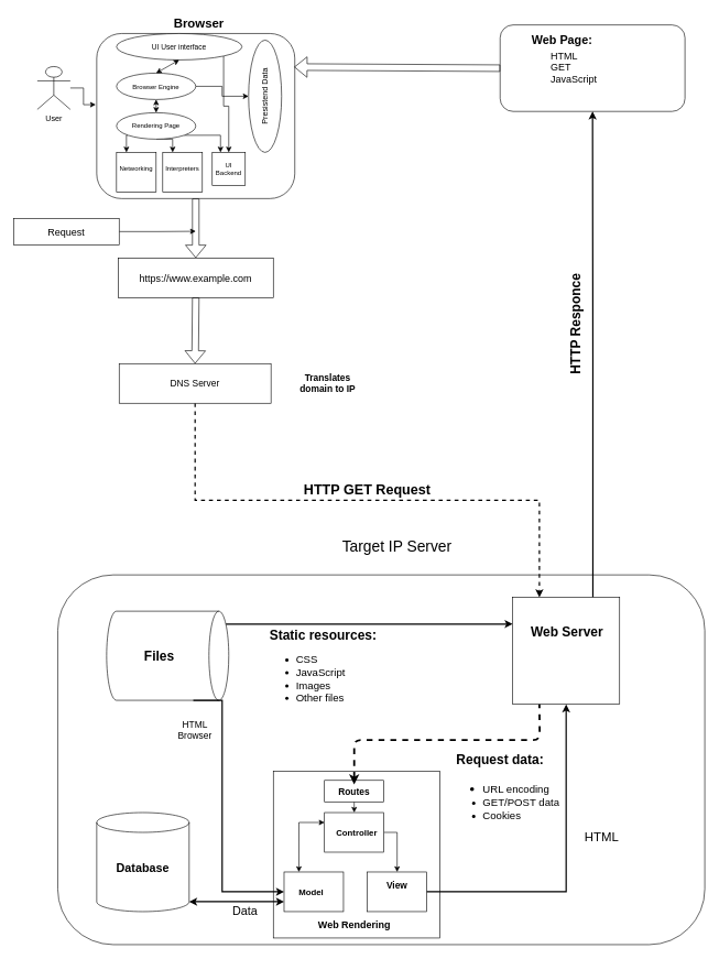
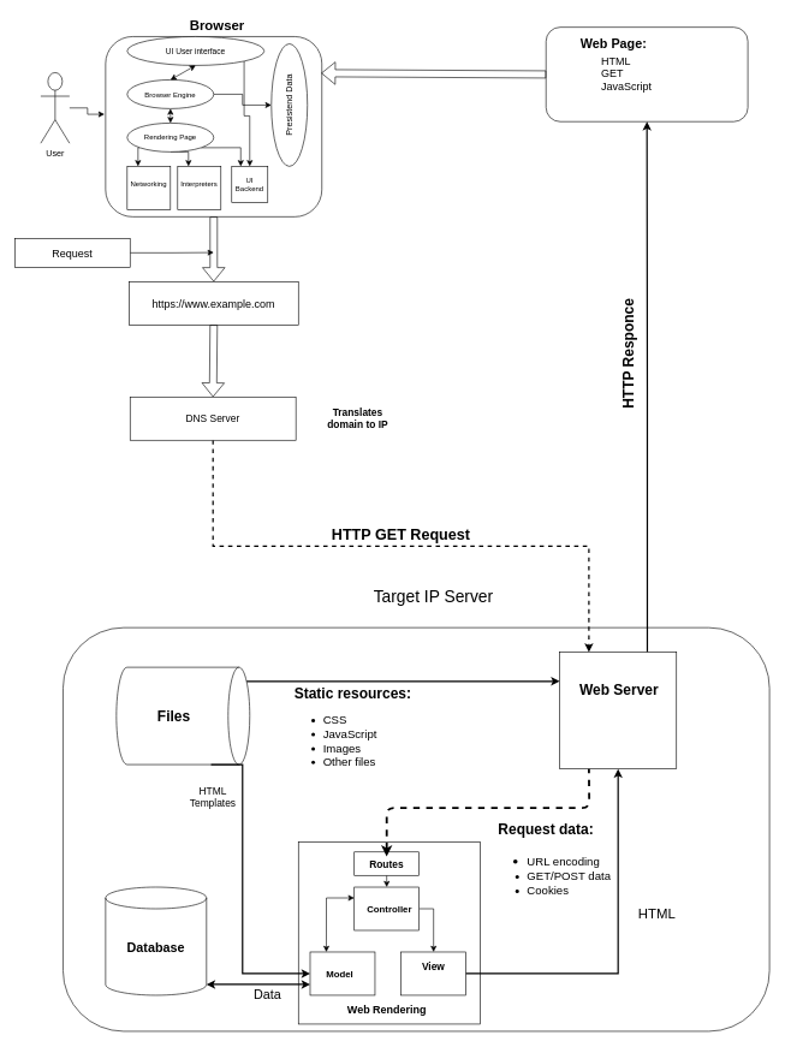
  <mxCell id="0" />
  <mxCell id="1" parent="0" />
  <mxCell id="2" value="" style="rounded=1;whiteSpace=wrap;html=1;" parent="1" vertex="1"><mxGeometry x="87" y="870" width="980" height="560" as="geometry" /></mxCell>
  <mxCell id="3" style="edgeStyle=orthogonalEdgeStyle;rounded=0;orthogonalLoop=1;jettySize=auto;html=1;entryX=-0.005;entryY=0.431;entryDx=0;entryDy=0;entryPerimeter=0;" parent="1" source="4" target="5" edge="1"><mxGeometry relative="1" as="geometry" /></mxCell>
- <mxCell id="4" value="User&lt;br&gt;" style="shape=umlActor;verticalLabelPosition=bottom;verticalAlign=top;html=1;outlineConnect=0;" parent="1" vertex="1"><mxGeometry x="56" y="100" width="50" height="65" as="geometry" /></mxCell>
+ <mxCell id="4" value="User&lt;br&gt;" style="shape=umlActor;verticalLabelPosition=bottom;verticalAlign=top;html=1;outlineConnect=0;" parent="1" vertex="1"><mxGeometry x="56" y="100" width="40" height="98" as="geometry" /></mxCell>
  <mxCell id="5" value="" style="rounded=1;whiteSpace=wrap;html=1;" parent="1" vertex="1"><mxGeometry x="146" y="50" width="300" height="250" as="geometry" /></mxCell>
  <mxCell id="6" value="" style="rounded=1;whiteSpace=wrap;html=1;" parent="1" vertex="1"><mxGeometry x="757" y="37" width="280" height="131" as="geometry" /></mxCell>
  <mxCell id="7" value="&lt;font size=&quot;1&quot;&gt;&lt;b style=&quot;font-size: 19px&quot;&gt;Browser&lt;/b&gt;&lt;/font&gt;" style="text;html=1;strokeColor=none;fillColor=none;align=center;verticalAlign=middle;whiteSpace=wrap;rounded=0;" parent="1" vertex="1"><mxGeometry x="281" y="20" width="40" height="30" as="geometry" /></mxCell>
  <mxCell id="8" style="edgeStyle=orthogonalEdgeStyle;rounded=0;orthogonalLoop=1;jettySize=auto;html=1;exitX=1;exitY=1;exitDx=0;exitDy=0;fontSize=7;" parent="1" source="9" target="18" edge="1"><mxGeometry relative="1" as="geometry" /></mxCell>
  <mxCell id="9" value="" style="ellipse;whiteSpace=wrap;html=1;" parent="1" vertex="1"><mxGeometry x="176" y="50" width="190" height="40" as="geometry" /></mxCell>
  <mxCell id="10" style="edgeStyle=orthogonalEdgeStyle;rounded=0;orthogonalLoop=1;jettySize=auto;html=1;exitX=1;exitY=0.5;exitDx=0;exitDy=0;fontSize=7;" parent="1" source="11" target="19" edge="1"><mxGeometry relative="1" as="geometry" /></mxCell>
  <mxCell id="11" value="" style="ellipse;whiteSpace=wrap;html=1;" parent="1" vertex="1"><mxGeometry x="176" y="110" width="120" height="40" as="geometry" /></mxCell>
  <mxCell id="12" style="edgeStyle=orthogonalEdgeStyle;rounded=0;orthogonalLoop=1;jettySize=auto;html=1;exitX=0;exitY=1;exitDx=0;exitDy=0;entryX=0.25;entryY=0;entryDx=0;entryDy=0;fontSize=7;" parent="1" source="15" target="16" edge="1"><mxGeometry relative="1" as="geometry" /></mxCell>
  <mxCell id="13" style="edgeStyle=orthogonalEdgeStyle;rounded=0;orthogonalLoop=1;jettySize=auto;html=1;exitX=0.5;exitY=1;exitDx=0;exitDy=0;entryX=0.25;entryY=0;entryDx=0;entryDy=0;fontSize=7;" parent="1" source="15" target="17" edge="1"><mxGeometry relative="1" as="geometry" /></mxCell>
  <mxCell id="14" style="edgeStyle=orthogonalEdgeStyle;rounded=0;orthogonalLoop=1;jettySize=auto;html=1;exitX=1;exitY=1;exitDx=0;exitDy=0;entryX=0.25;entryY=0;entryDx=0;entryDy=0;fontSize=7;" parent="1" source="15" target="18" edge="1"><mxGeometry relative="1" as="geometry" /></mxCell>
  <mxCell id="15" value="" style="ellipse;whiteSpace=wrap;html=1;" parent="1" vertex="1"><mxGeometry x="176" y="170" width="120" height="40" as="geometry" /></mxCell>
  <mxCell id="16" value="" style="whiteSpace=wrap;html=1;aspect=fixed;" parent="1" vertex="1"><mxGeometry x="176" y="230" width="60" height="60" as="geometry" /></mxCell>
  <mxCell id="17" value="" style="whiteSpace=wrap;html=1;aspect=fixed;" parent="1" vertex="1"><mxGeometry x="246" y="230" width="60" height="60" as="geometry" /></mxCell>
  <mxCell id="18" value="" style="whiteSpace=wrap;html=1;aspect=fixed;" parent="1" vertex="1"><mxGeometry x="321" y="230" width="50" height="50" as="geometry" /></mxCell>
  <mxCell id="19" value="" style="ellipse;whiteSpace=wrap;html=1;rotation=-90;" parent="1" vertex="1"><mxGeometry x="316" y="120" width="170" height="50" as="geometry" /></mxCell>
  <mxCell id="20" value="" style="endArrow=classic;startArrow=classic;html=1;entryX=0.5;entryY=1;entryDx=0;entryDy=0;exitX=0.5;exitY=0;exitDx=0;exitDy=0;" parent="1" source="11" target="9" edge="1"><mxGeometry width="50" height="50" relative="1" as="geometry"><mxPoint x="296" y="130" as="sourcePoint" /><mxPoint x="346" y="80" as="targetPoint" /></mxGeometry></mxCell>
  <mxCell id="21" value="" style="endArrow=classic;startArrow=classic;html=1;fontSize=7;entryX=0.5;entryY=1;entryDx=0;entryDy=0;exitX=0.5;exitY=0;exitDx=0;exitDy=0;" parent="1" source="15" target="11" edge="1"><mxGeometry width="50" height="50" relative="1" as="geometry"><mxPoint x="276" y="210" as="sourcePoint" /><mxPoint x="326" y="160" as="targetPoint" /></mxGeometry></mxCell>
  <mxCell id="22" value="&lt;font style=&quot;font-size: 11px&quot;&gt;UI User interface&lt;/font&gt;" style="text;html=1;strokeColor=none;fillColor=none;align=center;verticalAlign=middle;whiteSpace=wrap;rounded=0;fontSize=7;" parent="1" vertex="1"><mxGeometry x="206" y="60" width="130" height="20" as="geometry" /></mxCell>
  <mxCell id="23" value="&lt;font style=&quot;font-size: 10px&quot;&gt;Browser Engine&lt;/font&gt;" style="text;html=1;strokeColor=none;fillColor=none;align=center;verticalAlign=middle;whiteSpace=wrap;rounded=0;fontSize=7;" parent="1" vertex="1"><mxGeometry x="186" y="120" width="100" height="20" as="geometry" /></mxCell>
  <mxCell id="24" value="&lt;font style=&quot;font-size: 10px&quot;&gt;Rendering Page&lt;/font&gt;" style="text;html=1;strokeColor=none;fillColor=none;align=center;verticalAlign=middle;whiteSpace=wrap;rounded=0;fontSize=7;" parent="1" vertex="1"><mxGeometry x="196" y="180" width="80" height="20" as="geometry" /></mxCell>
  <mxCell id="25" value="&lt;font style=&quot;font-size: 10px&quot;&gt;Networking&lt;/font&gt;" style="text;html=1;strokeColor=none;fillColor=none;align=center;verticalAlign=middle;whiteSpace=wrap;rounded=0;fontSize=7;" parent="1" vertex="1"><mxGeometry x="186" y="245" width="40" height="20" as="geometry" /></mxCell>
  <mxCell id="26" value="&lt;font style=&quot;font-size: 10px&quot;&gt;Interpreters&lt;/font&gt;" style="text;html=1;strokeColor=none;fillColor=none;align=center;verticalAlign=middle;whiteSpace=wrap;rounded=0;fontSize=7;" parent="1" vertex="1"><mxGeometry x="256" y="245" width="40" height="20" as="geometry" /></mxCell>
  <mxCell id="27" value="&lt;font style=&quot;font-size: 10px&quot;&gt;UI Backend&lt;/font&gt;" style="text;html=1;strokeColor=none;fillColor=none;align=center;verticalAlign=middle;whiteSpace=wrap;rounded=0;fontSize=7;" parent="1" vertex="1"><mxGeometry x="326" y="245" width="40" height="20" as="geometry" /></mxCell>
  <mxCell id="28" value="&lt;font style=&quot;font-size: 12px&quot;&gt;Presistend Data&lt;/font&gt;" style="text;html=1;strokeColor=none;fillColor=none;align=center;verticalAlign=middle;whiteSpace=wrap;rounded=0;fontSize=7;rotation=-90;" parent="1" vertex="1"><mxGeometry x="346" y="135" width="110" height="20" as="geometry" /></mxCell>
  <mxCell id="29" value="&lt;div style=&quot;text-align: left&quot;&gt;&lt;span style=&quot;font-size: 15px&quot;&gt;HTML&lt;/span&gt;&lt;br&gt;&lt;span style=&quot;font-size: 15px&quot;&gt;GET&lt;/span&gt;&lt;br&gt;&lt;span style=&quot;font-size: 15px&quot;&gt;JavaScript&amp;nbsp;&lt;/span&gt;&lt;br&gt;&lt;/div&gt;" style="text;html=1;strokeColor=none;fillColor=none;align=center;verticalAlign=middle;whiteSpace=wrap;rounded=0;fontSize=7;" parent="1" vertex="1"><mxGeometry x="816" y="70" width="110" height="61" as="geometry" /></mxCell>
  <mxCell id="30" value="" style="shape=flexArrow;endArrow=classic;html=1;fontSize=7;exitX=0;exitY=0.5;exitDx=0;exitDy=0;entryX=0.997;entryY=0.203;entryDx=0;entryDy=0;entryPerimeter=0;" parent="1" source="6" target="5" edge="1"><mxGeometry width="50" height="50" relative="1" as="geometry"><mxPoint x="446" y="110" as="sourcePoint" /><mxPoint x="576" y="280" as="targetPoint" /></mxGeometry></mxCell>
  <mxCell id="31" value="" style="shape=flexArrow;endArrow=classic;html=1;entryX=0.5;entryY=0;entryDx=0;entryDy=0;exitX=0.5;exitY=1;exitDx=0;exitDy=0;" parent="1" source="5" target="32" edge="1"><mxGeometry width="50" height="50" relative="1" as="geometry"><mxPoint x="596" y="430" as="sourcePoint" /><mxPoint x="646" y="380" as="targetPoint" /></mxGeometry></mxCell>
  <mxCell id="32" value="" style="rounded=0;whiteSpace=wrap;html=1;" parent="1" vertex="1"><mxGeometry x="178.5" y="390" width="235" height="60" as="geometry" /></mxCell>
  <mxCell id="33" value="&lt;font style=&quot;font-size: 15px&quot;&gt;https://www.example.com&lt;/font&gt;" style="text;html=1;strokeColor=none;fillColor=none;align=center;verticalAlign=middle;whiteSpace=wrap;rounded=0;" parent="1" vertex="1"><mxGeometry x="226" y="410" width="140" height="20" as="geometry" /></mxCell>
  <mxCell id="34" style="edgeStyle=orthogonalEdgeStyle;rounded=0;jumpSize=7;orthogonalLoop=1;jettySize=auto;html=1;exitX=0.5;exitY=1;exitDx=0;exitDy=0;dashed=1;startArrow=none;startFill=0;strokeWidth=2;endArrow=classic;endFill=1;entryX=0.25;entryY=0;entryDx=0;entryDy=0;" parent="1" source="35" target="47" edge="1"><mxGeometry relative="1" as="geometry"><mxPoint x="936" y="820" as="targetPoint" /></mxGeometry></mxCell>
  <mxCell id="35" value="" style="rounded=0;whiteSpace=wrap;html=1;" parent="1" vertex="1"><mxGeometry x="180" y="550" width="230" height="60" as="geometry" /></mxCell>
  <mxCell id="36" value="&lt;font style=&quot;font-size: 14px&quot;&gt;DNS Server&lt;/font&gt;" style="text;html=1;strokeColor=none;fillColor=none;align=center;verticalAlign=middle;whiteSpace=wrap;rounded=0;" parent="1" vertex="1"><mxGeometry x="225" y="570" width="140" height="20" as="geometry" /></mxCell>
  <mxCell id="37" value="" style="shape=flexArrow;endArrow=classic;html=1;exitX=0.5;exitY=1;exitDx=0;exitDy=0;entryX=0.5;entryY=0;entryDx=0;entryDy=0;" parent="1" source="32" target="35" edge="1"><mxGeometry width="50" height="50" relative="1" as="geometry"><mxPoint x="596" y="410" as="sourcePoint" /><mxPoint x="646" y="360" as="targetPoint" /></mxGeometry></mxCell>
  <mxCell id="38" value="&lt;font style=&quot;font-size: 14px&quot;&gt;&lt;b&gt;Translates domain to IP&lt;/b&gt;&lt;/font&gt;" style="text;html=1;strokeColor=none;fillColor=none;align=center;verticalAlign=middle;whiteSpace=wrap;rounded=0;" parent="1" vertex="1"><mxGeometry x="436" y="570" width="120" height="20" as="geometry" /></mxCell>
  <mxCell id="39" style="edgeStyle=orthogonalEdgeStyle;rounded=0;orthogonalLoop=1;jettySize=auto;html=1;exitX=1;exitY=0.5;exitDx=0;exitDy=0;" parent="1" source="40" edge="1"><mxGeometry relative="1" as="geometry"><mxPoint x="296" y="349.571" as="targetPoint" /></mxGeometry></mxCell>
  <mxCell id="40" value="" style="rounded=0;whiteSpace=wrap;html=1;" parent="1" vertex="1"><mxGeometry x="20" y="330" width="160" height="40" as="geometry" /></mxCell>
  <mxCell id="41" value="&lt;font style=&quot;font-size: 15px&quot;&gt;Request&lt;/font&gt;" style="text;html=1;strokeColor=none;fillColor=none;align=center;verticalAlign=middle;whiteSpace=wrap;rounded=0;" parent="1" vertex="1"><mxGeometry x="80" y="340" width="40" height="20" as="geometry" /></mxCell>
  <mxCell id="42" value="&lt;span style=&quot;font-size: 23px&quot;&gt;Target IP Server&lt;br&gt;&lt;/span&gt;" style="text;html=1;strokeColor=none;fillColor=none;align=center;verticalAlign=middle;whiteSpace=wrap;rounded=0;" parent="1" vertex="1"><mxGeometry x="476" y="777" width="250" height="100" as="geometry" /></mxCell>
  <mxCell id="43" style="edgeStyle=orthogonalEdgeStyle;rounded=0;orthogonalLoop=1;jettySize=auto;html=1;exitX=0.145;exitY=0;exitDx=0;exitDy=4.35;exitPerimeter=0;entryX=0;entryY=0.25;entryDx=0;entryDy=0;strokeWidth=2;" parent="1" source="44" target="47" edge="1"><mxGeometry relative="1" as="geometry" /></mxCell>
  <mxCell id="44" value="" style="shape=cylinder3;whiteSpace=wrap;html=1;boundedLbl=1;backgroundOutline=1;size=15;rotation=90;" parent="1" vertex="1"><mxGeometry x="186" y="900" width="135" height="185" as="geometry" /></mxCell>
  <mxCell id="45" value="&lt;font style=&quot;font-size: 20px&quot;&gt;&lt;b&gt;Files&lt;/b&gt;&lt;/font&gt;" style="text;html=1;strokeColor=none;fillColor=none;align=center;verticalAlign=middle;whiteSpace=wrap;rounded=0;" parent="1" vertex="1"><mxGeometry x="166" y="958" width="150" height="70" as="geometry" /></mxCell>
  <mxCell id="46" style="edgeStyle=orthogonalEdgeStyle;rounded=0;jumpSize=7;orthogonalLoop=1;jettySize=auto;html=1;exitX=0.75;exitY=0;exitDx=0;exitDy=0;entryX=0.5;entryY=1;entryDx=0;entryDy=0;startArrow=none;startFill=0;endArrow=classic;endFill=1;strokeWidth=2;" parent="1" source="47" target="6" edge="1"><mxGeometry relative="1" as="geometry" /></mxCell>
  <mxCell id="47" value="" style="whiteSpace=wrap;html=1;aspect=fixed;" parent="1" vertex="1"><mxGeometry x="776" y="904" width="162" height="162" as="geometry" /></mxCell>
  <mxCell id="48" value="&lt;font style=&quot;font-size: 20px&quot;&gt;&lt;b&gt;Web Server&lt;/b&gt;&lt;/font&gt;" style="text;html=1;strokeColor=none;fillColor=none;align=center;verticalAlign=middle;whiteSpace=wrap;rounded=0;" parent="1" vertex="1"><mxGeometry x="791" y="930" width="135" height="50" as="geometry" /></mxCell>
  <mxCell id="49" value="" style="shape=cylinder3;whiteSpace=wrap;html=1;boundedLbl=1;backgroundOutline=1;size=15;" parent="1" vertex="1"><mxGeometry x="146" y="1230" width="140" height="150" as="geometry" /></mxCell>
  <mxCell id="50" value="" style="whiteSpace=wrap;html=1;aspect=fixed;" parent="1" vertex="1"><mxGeometry x="413.5" y="1167.5" width="252.5" height="252.5" as="geometry" /></mxCell>
  <mxCell id="51" value="&lt;font style=&quot;font-size: 18px&quot;&gt;&lt;b&gt;Database&lt;/b&gt;&lt;/font&gt;" style="text;html=1;strokeColor=none;fillColor=none;align=center;verticalAlign=middle;whiteSpace=wrap;rounded=0;" parent="1" vertex="1"><mxGeometry x="156" y="1290" width="120" height="50" as="geometry" /></mxCell>
  <mxCell id="52" value="&lt;font style=&quot;font-size: 16px&quot;&gt;&lt;font size=&quot;1&quot;&gt;&lt;b style=&quot;font-size: 20px&quot;&gt;Static resources:&lt;/b&gt;&lt;/font&gt;&lt;br&gt;&lt;ul&gt;&lt;li&gt;&lt;font style=&quot;font-size: 16px&quot;&gt;CSS&lt;/font&gt;&lt;/li&gt;&lt;li&gt;&lt;font style=&quot;font-size: 16px&quot;&gt;JavaScript&lt;/font&gt;&lt;/li&gt;&lt;li&gt;&lt;font style=&quot;font-size: 16px&quot;&gt;Images&lt;/font&gt;&lt;/li&gt;&lt;li&gt;&lt;font style=&quot;font-size: 16px&quot;&gt;Other files&lt;/font&gt;&lt;/li&gt;&lt;/ul&gt;&lt;/font&gt;" style="text;html=1;strokeColor=none;fillColor=none;align=left;verticalAlign=middle;whiteSpace=wrap;rounded=0;" parent="1" vertex="1"><mxGeometry x="406" y="960" width="270" height="110" as="geometry" /></mxCell>
- <mxCell id="53" value="&lt;font style=&quot;font-size: 14px&quot;&gt;HTML Browser&lt;/font&gt;" style="text;html=1;strokeColor=none;fillColor=none;align=center;verticalAlign=middle;whiteSpace=wrap;rounded=0;" parent="1" vertex="1"><mxGeometry x="250" y="1085" width="90" height="40" as="geometry" /></mxCell>
+ <mxCell id="53" value="&lt;font style=&quot;font-size: 14px&quot;&gt;HTML Templates&lt;/font&gt;" style="text;html=1;strokeColor=none;fillColor=none;align=center;verticalAlign=middle;whiteSpace=wrap;rounded=0;" parent="1" vertex="1"><mxGeometry x="250" y="1085" width="90" height="40" as="geometry" /></mxCell>
  <mxCell id="54" value="" style="endArrow=classic;startArrow=classic;html=1;exitX=1;exitY=1;exitDx=0;exitDy=-15;strokeWidth=2;entryX=0;entryY=0.75;entryDx=0;entryDy=0;exitPerimeter=0;" parent="1" source="49" target="62" edge="1"><mxGeometry width="50" height="50" relative="1" as="geometry"><mxPoint x="546" y="1060" as="sourcePoint" /><mxPoint x="416" y="1312" as="targetPoint" /></mxGeometry></mxCell>
  <mxCell id="55" value="&lt;font size=&quot;1&quot;&gt;&lt;span style=&quot;font-size: 18px&quot;&gt;Data&lt;/span&gt;&lt;/font&gt;" style="text;html=1;strokeColor=none;fillColor=none;align=center;verticalAlign=middle;whiteSpace=wrap;rounded=0;" parent="1" vertex="1"><mxGeometry x="316" y="1360" width="110" height="40" as="geometry" /></mxCell>
  <mxCell id="56" value="&lt;font style=&quot;font-size: 19px&quot;&gt;HTML&lt;/font&gt;" style="text;html=1;strokeColor=none;fillColor=none;align=center;verticalAlign=middle;whiteSpace=wrap;rounded=0;" parent="1" vertex="1"><mxGeometry x="876" y="1245" width="70" height="45" as="geometry" /></mxCell>
  <mxCell id="57" value="&lt;p style=&quot;line-height: 60%&quot;&gt;&lt;/p&gt;&lt;h1 style=&quot;font-size: 20px&quot;&gt;&lt;font style=&quot;font-size: 20px&quot;&gt;Request data:&lt;/font&gt;&lt;/h1&gt;&lt;h1 style=&quot;font-size: 20px&quot;&gt;&lt;ul&gt;&lt;li&gt;&lt;span style=&quot;font-weight: 400&quot;&gt;&lt;font style=&quot;font-size: 16px ; line-height: 70%&quot;&gt;URL encoding&lt;/font&gt;&lt;/span&gt;&lt;/li&gt;&lt;li style=&quot;font-size: 16px&quot;&gt;&lt;span style=&quot;font-weight: 400&quot;&gt;&lt;font style=&quot;font-size: 16px&quot;&gt;GET/POST data&lt;/font&gt;&lt;/span&gt;&lt;/li&gt;&lt;li style=&quot;font-size: 16px&quot;&gt;&lt;span style=&quot;font-weight: 400&quot;&gt;&lt;font style=&quot;font-size: 16px&quot;&gt;Cookies&lt;/font&gt;&lt;/span&gt;&lt;/li&gt;&lt;/ul&gt;&lt;/h1&gt;&lt;p&gt;&lt;/p&gt;" style="text;html=1;strokeColor=none;fillColor=none;spacing=5;spacingTop=-20;whiteSpace=wrap;overflow=hidden;rounded=0;" parent="1" vertex="1"><mxGeometry x="686" y="1135" width="220" height="125" as="geometry" /></mxCell>
  <mxCell id="58" value="&lt;font style=&quot;font-size: 21px&quot;&gt;&lt;b&gt;HTTP GET Request&lt;/b&gt;&lt;/font&gt;" style="text;html=1;strokeColor=none;fillColor=none;align=center;verticalAlign=middle;whiteSpace=wrap;rounded=0;" parent="1" vertex="1"><mxGeometry x="436" y="730" width="240" height="20" as="geometry" /></mxCell>
  <mxCell id="59" value="&lt;font style=&quot;font-size: 18px&quot;&gt;&lt;b&gt;Web Page:&lt;/b&gt;&lt;/font&gt;" style="text;html=1;strokeColor=none;fillColor=none;align=center;verticalAlign=middle;whiteSpace=wrap;rounded=0;" parent="1" vertex="1"><mxGeometry x="776" y="50" width="150" height="20" as="geometry" /></mxCell>
  <mxCell id="60" value="&lt;font style=&quot;font-size: 20px&quot;&gt;&lt;b&gt;HTTP Responce&lt;/b&gt;&lt;/font&gt;" style="text;html=1;strokeColor=none;fillColor=none;align=center;verticalAlign=middle;whiteSpace=wrap;rounded=0;rotation=-90;" parent="1" vertex="1"><mxGeometry x="776" y="480" width="190" height="20" as="geometry" /></mxCell>
  <mxCell id="61" style="edgeStyle=orthogonalEdgeStyle;rounded=0;orthogonalLoop=1;jettySize=auto;elbow=vertical;html=1;exitX=0.25;exitY=0;exitDx=0;exitDy=0;entryX=0;entryY=0.25;entryDx=0;entryDy=0;startArrow=classic;startFill=1;endArrow=classic;endFill=1;" edge="1" parent="1" source="62" target="68"><mxGeometry relative="1" as="geometry" /></mxCell>
  <mxCell id="62" value="" style="rounded=0;whiteSpace=wrap;html=1;" vertex="1" parent="1"><mxGeometry x="429.75" y="1320" width="90" height="60" as="geometry" /></mxCell>
  <mxCell id="63" style="edgeStyle=orthogonalEdgeStyle;rounded=0;orthogonalLoop=1;jettySize=auto;html=1;exitX=1;exitY=0;exitDx=0;exitDy=53.75;exitPerimeter=0;entryX=0;entryY=0.5;entryDx=0;entryDy=0;strokeWidth=2;" parent="1" source="44" target="62" edge="1"><mxGeometry relative="1" as="geometry"><Array as="points"><mxPoint x="336" y="1060" /><mxPoint x="336" y="1350" /></Array></mxGeometry></mxCell>
  <mxCell id="64" value="&lt;b&gt;&lt;font style=&quot;font-size: 13px&quot;&gt;Model&lt;/font&gt;&lt;/b&gt;" style="text;html=1;strokeColor=none;fillColor=none;align=center;verticalAlign=middle;whiteSpace=wrap;rounded=0;" vertex="1" parent="1"><mxGeometry x="451" y="1340" width="40" height="20" as="geometry" /></mxCell>
  <mxCell id="65" value="" style="rounded=0;whiteSpace=wrap;html=1;" vertex="1" parent="1"><mxGeometry x="556" y="1320" width="90" height="60" as="geometry" /></mxCell>
  <mxCell id="66" style="edgeStyle=elbowEdgeStyle;rounded=0;orthogonalLoop=1;jettySize=auto;elbow=vertical;html=1;startArrow=classic;startFill=1;endArrow=classic;endFill=1;" edge="1" parent="1" source="68"><mxGeometry relative="1" as="geometry"><mxPoint x="496" y="1270" as="targetPoint" /></mxGeometry></mxCell>
  <mxCell id="67" style="edgeStyle=orthogonalEdgeStyle;rounded=0;orthogonalLoop=1;jettySize=auto;html=1;exitX=1;exitY=0.5;exitDx=0;exitDy=0;entryX=0.5;entryY=0;entryDx=0;entryDy=0;startArrow=none;startFill=0;endArrow=classic;endFill=1;" edge="1" parent="1" source="68" target="65"><mxGeometry relative="1" as="geometry" /></mxCell>
  <mxCell id="68" value="" style="rounded=0;whiteSpace=wrap;html=1;" vertex="1" parent="1"><mxGeometry x="491" y="1230" width="90" height="60" as="geometry" /></mxCell>
  <mxCell id="69" style="edgeStyle=orthogonalEdgeStyle;rounded=0;orthogonalLoop=1;jettySize=auto;html=1;exitX=0.5;exitY=1;exitDx=0;exitDy=0;entryX=0.5;entryY=0;entryDx=0;entryDy=0;" edge="1" parent="1" source="70" target="68"><mxGeometry relative="1" as="geometry" /></mxCell>
  <mxCell id="70" value="" style="rounded=0;whiteSpace=wrap;html=1;" vertex="1" parent="1"><mxGeometry x="491" y="1181.25" width="90" height="32.5" as="geometry" /></mxCell>
  <mxCell id="71" value="&lt;b&gt;&lt;font style=&quot;font-size: 13px&quot;&gt;Controller&lt;/font&gt;&lt;/b&gt;" style="text;html=1;strokeColor=none;fillColor=none;align=center;verticalAlign=middle;whiteSpace=wrap;rounded=0;" vertex="1" parent="1"><mxGeometry x="519.75" y="1250" width="40" height="20" as="geometry" /></mxCell>
  <mxCell id="72" value="&lt;b&gt;&lt;font style=&quot;font-size: 14px&quot;&gt;View&lt;/font&gt;&lt;/b&gt;" style="text;html=1;strokeColor=none;fillColor=none;align=center;verticalAlign=middle;whiteSpace=wrap;rounded=0;" vertex="1" parent="1"><mxGeometry x="581" y="1330" width="40" height="20" as="geometry" /></mxCell>
  <mxCell id="73" value="&lt;font style=&quot;font-size: 14px&quot;&gt;&lt;b&gt;Routes&lt;/b&gt;&lt;/font&gt;" style="text;html=1;strokeColor=none;fillColor=none;align=center;verticalAlign=middle;whiteSpace=wrap;rounded=0;" vertex="1" parent="1"><mxGeometry x="516" y="1187.5" width="40" height="20" as="geometry" /></mxCell>
  <mxCell id="74" value="" style="endArrow=none;dashed=1;html=1;entryX=0.25;entryY=1;entryDx=0;entryDy=0;exitX=0.5;exitY=0;exitDx=0;exitDy=0;startArrow=classic;startFill=1;strokeWidth=3;jumpSize=7;" parent="1" source="73" target="47" edge="1"><mxGeometry width="50" height="50" relative="1" as="geometry"><mxPoint x="546" y="1050" as="sourcePoint" /><mxPoint x="596" y="1000" as="targetPoint" /><Array as="points"><mxPoint x="536" y="1120" /><mxPoint x="817" y="1120" /></Array></mxGeometry></mxCell>
  <mxCell id="75" style="edgeStyle=orthogonalEdgeStyle;rounded=0;orthogonalLoop=1;jettySize=auto;html=1;exitX=1;exitY=0.5;exitDx=0;exitDy=0;entryX=0.5;entryY=1;entryDx=0;entryDy=0;strokeWidth=2;" parent="1" source="65" target="47" edge="1"><mxGeometry relative="1" as="geometry" /></mxCell>
  <mxCell id="76" value="&lt;font style=&quot;font-size: 15px&quot;&gt;&lt;b&gt;Web Rendering&lt;/b&gt;&lt;/font&gt;" style="text;html=1;strokeColor=none;fillColor=none;align=center;verticalAlign=middle;whiteSpace=wrap;rounded=0;" vertex="1" parent="1"><mxGeometry x="468.5" y="1390" width="135" height="20" as="geometry" /></mxCell>
